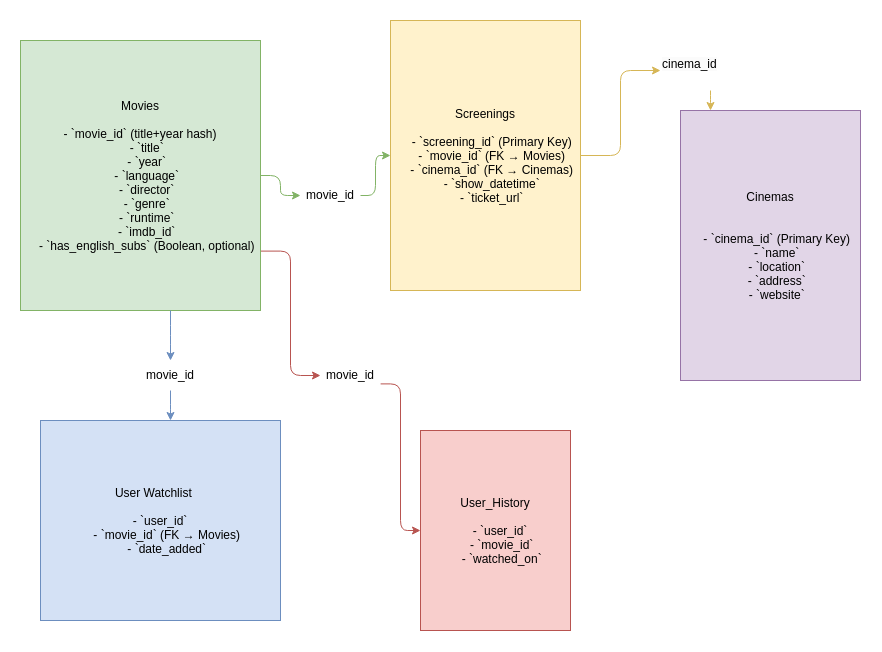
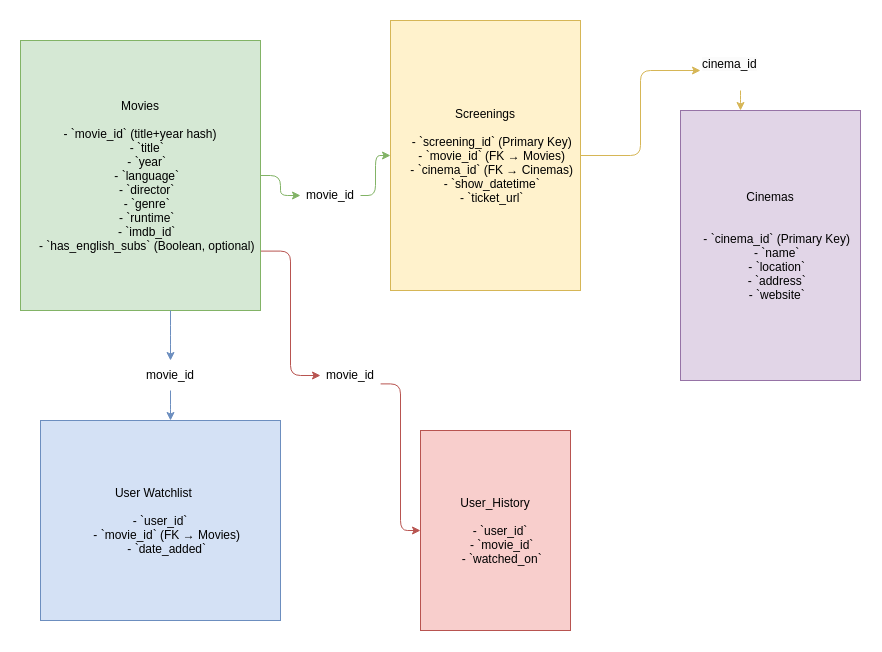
  <mxCell id="0" />
  <mxCell id="1" parent="0" />
  <mxCell id="2" value="Movies&#10; &#10;- `movie_id` (title+year hash)&#10;    - `title`&#10;    - `year`&#10;    - `language`&#10;    - `director`&#10;    - `genre`&#10;    - `runtime`&#10;    - `imdb_id`&#10;    - `has_english_subs` (Boolean, optional)" style="shape=rectangle;fillColor=#D5E8D4;strokeColor=#82B366;" parent="1" vertex="1"><mxGeometry x="20" y="40" width="240" height="270" as="geometry" /></mxCell>
  <mxCell id="3" value="Screenings&#10;&#10;    - `screening_id` (Primary Key)&#10;    - `movie_id` (FK → Movies)&#10;    - `cinema_id` (FK → Cinemas)&#10;    - `show_datetime`&#10;    - `ticket_url`" style="shape=rectangle;fillColor=#FFF2CC;strokeColor=#D6B656;" parent="1" vertex="1"><mxGeometry x="390" y="20" width="190" height="270" as="geometry" /></mxCell>
  <mxCell id="4" value="Cinemas&#10;&#10;    &#10;    - `cinema_id` (Primary Key)&#10;    - `name`&#10;    - `location`&#10;    - `address`&#10;    - `website`" style="shape=rectangle;fillColor=#E1D5E7;strokeColor=#9673A6;" parent="1" vertex="1"><mxGeometry x="680" y="110" width="180" height="270" as="geometry" /></mxCell>
  <mxCell id="5" value="User Watchlist    &#10;&#10;- `user_id`&#10;    - `movie_id` (FK → Movies)&#10;    - `date_added`" style="shape=rectangle;fillColor=#D4E1F5;strokeColor=#6C8EBF;" parent="1" vertex="1"><mxGeometry x="40" y="420" width="240" height="200" as="geometry" /></mxCell>
  <mxCell id="6" value="User_History&#10;&#10;   - `user_id`&#10;    - `movie_id`&#10;    - `watched_on`" style="shape=rectangle;fillColor=#F8CECC;strokeColor=#B85450;" parent="1" vertex="1"><mxGeometry x="420" y="430" width="150" height="200" as="geometry" /></mxCell>
  <mxCell id="7" style="edgeStyle=elbowEdgeStyle;rounded=1;orthogonalLoop=1;strokeColor=#82B366;" parent="1" source="16" target="3" edge="1"><mxGeometry relative="1" as="geometry" /></mxCell>
  <mxCell id="8" style="edgeStyle=elbowEdgeStyle;rounded=1;orthogonalLoop=1;strokeColor=#6C8EBF;" parent="1" source="14" target="5" edge="1"><mxGeometry relative="1" as="geometry" /></mxCell>
  <mxCell id="9" style="edgeStyle=elbowEdgeStyle;rounded=1;orthogonalLoop=1;strokeColor=#B85450;exitX=1.002;exitY=0.78;exitDx=0;exitDy=0;exitPerimeter=0;" parent="1" source="12" target="6" edge="1"><mxGeometry relative="1" as="geometry" /></mxCell>
  <mxCell id="10" style="edgeStyle=elbowEdgeStyle;rounded=1;orthogonalLoop=1;strokeColor=#D6B656;" parent="1" source="18" target="4" edge="1"><mxGeometry relative="1" as="geometry" /></mxCell>
  <mxCell id="11" value="" style="edgeStyle=elbowEdgeStyle;rounded=1;orthogonalLoop=1;strokeColor=#B85450;exitX=1.002;exitY=0.78;exitDx=0;exitDy=0;exitPerimeter=0;" edge="1" parent="1" source="2" target="12"><mxGeometry relative="1" as="geometry"><mxPoint x="280" y="271" as="sourcePoint" /><mxPoint x="360" y="500" as="targetPoint" /></mxGeometry></mxCell>
  <mxCell id="12" value="&lt;span style=&quot;color: rgb(0, 0, 0);&quot;&gt;movie_id&lt;/span&gt;" style="text;strokeColor=none;align=center;fillColor=none;html=1;verticalAlign=middle;whiteSpace=wrap;rounded=0;" vertex="1" parent="1"><mxGeometry x="320" y="360" width="60" height="30" as="geometry" /></mxCell>
  <mxCell id="13" value="" style="edgeStyle=elbowEdgeStyle;rounded=1;orthogonalLoop=1;strokeColor=#6C8EBF;" edge="1" parent="1" source="2" target="14"><mxGeometry relative="1" as="geometry"><mxPoint x="160" y="330" as="sourcePoint" /><mxPoint x="160" y="420" as="targetPoint" /></mxGeometry></mxCell>
  <mxCell id="14" value="&lt;span style=&quot;color: rgb(0, 0, 0);&quot;&gt;movie_id&lt;/span&gt;" style="text;strokeColor=none;align=center;fillColor=none;html=1;verticalAlign=middle;whiteSpace=wrap;rounded=0;" vertex="1" parent="1"><mxGeometry x="140" y="360" width="60" height="30" as="geometry" /></mxCell>
  <mxCell id="15" value="" style="edgeStyle=elbowEdgeStyle;rounded=1;orthogonalLoop=1;strokeColor=#82B366;" edge="1" parent="1" source="2" target="16"><mxGeometry relative="1" as="geometry"><mxPoint x="280" y="195" as="sourcePoint" /><mxPoint x="380" y="195" as="targetPoint" /></mxGeometry></mxCell>
  <mxCell id="16" value="movie_id" style="text;strokeColor=none;align=center;fillColor=none;html=1;verticalAlign=middle;whiteSpace=wrap;rounded=0;" vertex="1" parent="1"><mxGeometry x="300" y="180" width="60" height="30" as="geometry" /></mxCell>
  <mxCell id="17" value="" style="edgeStyle=elbowEdgeStyle;rounded=1;orthogonalLoop=1;strokeColor=#D6B656;" edge="1" parent="1" source="3" target="18"><mxGeometry relative="1" as="geometry"><mxPoint x="570" y="195" as="sourcePoint" /><mxPoint x="640" y="195" as="targetPoint" /></mxGeometry></mxCell>
- <mxCell id="18" value="&lt;span style=&quot;color: rgb(0, 0, 0); font-family: Helvetica; font-size: 12px; font-style: normal; font-variant-ligatures: normal; font-variant-caps: normal; font-weight: 400; letter-spacing: normal; orphans: 2; text-align: center; text-indent: 0px; text-transform: none; widows: 2; word-spacing: 0px; -webkit-text-stroke-width: 0px; white-space: normal; background-color: rgb(251, 251, 251); text-decoration-thickness: initial; text-decoration-style: initial; text-decoration-color: initial; float: none; display: inline !important;&quot;&gt;cinema_id&lt;/span&gt;" style="text;whiteSpace=wrap;html=1;" vertex="1" parent="1"><mxGeometry x="660" y="50" width="80" height="40" as="geometry" /></mxCell>
+ <mxCell id="18" value="&lt;span style=&quot;color: rgb(0, 0, 0); font-family: Helvetica; font-size: 12px; font-style: normal; font-variant-ligatures: normal; font-variant-caps: normal; font-weight: 400; letter-spacing: normal; orphans: 2; text-align: center; text-indent: 0px; text-transform: none; widows: 2; word-spacing: 0px; -webkit-text-stroke-width: 0px; white-space: normal; background-color: rgb(251, 251, 251); text-decoration-thickness: initial; text-decoration-style: initial; text-decoration-color: initial; float: none; display: inline !important;&quot;&gt;cinema_id&lt;/span&gt;" style="text;whiteSpace=wrap;html=1;" vertex="1" parent="1"><mxGeometry x="700" y="50" width="80" height="40" as="geometry" /></mxCell>
